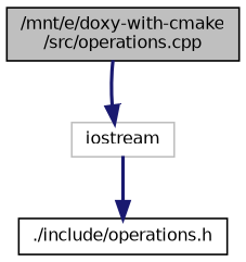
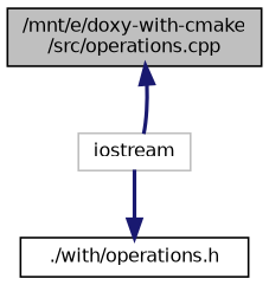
  digraph {
    node [color=black fillcolor=white fontname=Helvetica fontsize=10 shape=record style=filled]
    edge [color=midnightblue fontname=Helvetica fontsize=10 labelfontname=Helvetica labelfontsize=10 style=bold]
    n1 [fillcolor=grey75 fontcolor=black height=0.2 label="/mnt/e/doxy-with-cmake\l/src/operations.cpp" width=0.4]
    n2 [color=grey75 height=0.2 label=iostream width=0.4]
-   n3 [height=0.2 label="./include/operations.h" width=0.4]
-   n1 -> n2
+   n3 [height=0.2 label="./with/operations.h" width=0.4]
+   n2 -> n1
    n2 -> n3
  }
